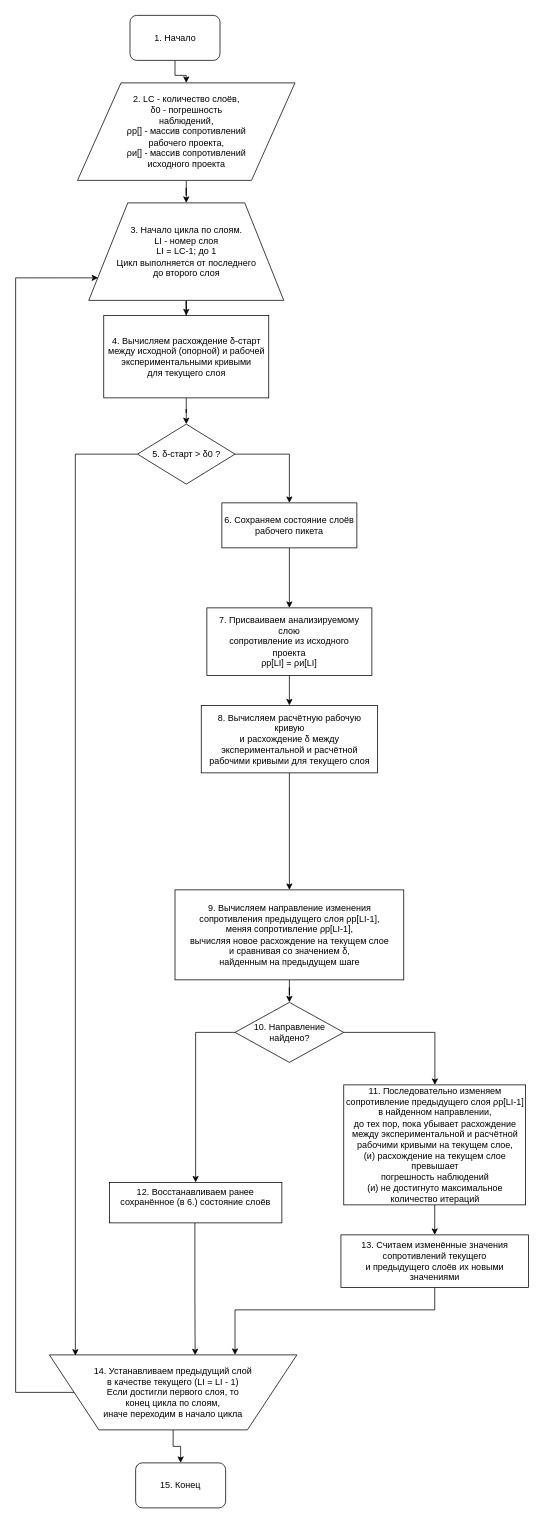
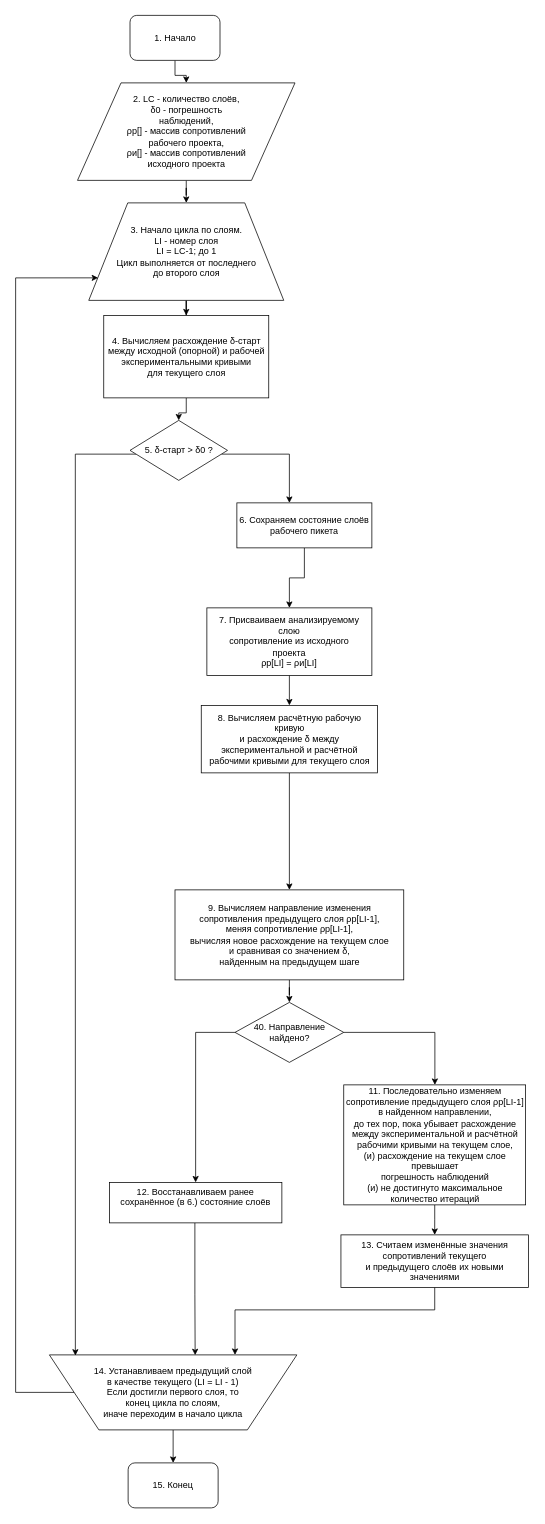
  <mxCell id="0" />
  <mxCell id="1" parent="0" />
  <mxCell id="2" value="" style="edgeStyle=orthogonalEdgeStyle;rounded=0;orthogonalLoop=1;jettySize=auto;html=1;" edge="1" parent="1" source="3" target="5"><mxGeometry relative="1" as="geometry" /></mxCell>
  <mxCell id="3" value="1. Начало" style="rounded=1;whiteSpace=wrap;html=1;" vertex="1" parent="1"><mxGeometry x="172.5" y="20" width="120" height="60" as="geometry" /></mxCell>
  <mxCell id="4" value="" style="edgeStyle=orthogonalEdgeStyle;rounded=0;orthogonalLoop=1;jettySize=auto;html=1;" edge="1" parent="1" source="5" target="7"><mxGeometry relative="1" as="geometry" /></mxCell>
  <mxCell id="5" value="&lt;div&gt;2. LC - количество слоёв,&lt;/div&gt;&lt;div&gt;δ0 - погрешность&lt;/div&gt;&lt;div&gt;наблюдений,&lt;/div&gt;&lt;div&gt;ρр[] - массив сопротивлений&lt;/div&gt;&lt;div&gt;рабочего проекта,&lt;/div&gt;&lt;div&gt;ρи[] - массив сопротивлений&lt;/div&gt;&lt;div&gt;исходного проекта&lt;/div&gt;" style="shape=parallelogram;perimeter=parallelogramPerimeter;whiteSpace=wrap;html=1;" vertex="1" parent="1"><mxGeometry x="102.5" y="110" width="290" height="130" as="geometry" /></mxCell>
  <mxCell id="6" value="" style="edgeStyle=orthogonalEdgeStyle;rounded=0;orthogonalLoop=1;jettySize=auto;html=1;" edge="1" parent="1" source="7" target="9"><mxGeometry relative="1" as="geometry" /></mxCell>
  <mxCell id="7" value="&lt;div&gt;3. Начало цикла по слоям.&lt;/div&gt;&lt;div&gt;LI - номер слоя&lt;/div&gt;&lt;div&gt;LI = LC-1; до 1&lt;/div&gt;&lt;div&gt;Цикл выполняется от последнего&lt;/div&gt;&lt;div&gt;до второго слоя&lt;/div&gt;" style="shape=trapezoid;perimeter=trapezoidPerimeter;whiteSpace=wrap;html=1;" vertex="1" parent="1"><mxGeometry x="117.5" y="270" width="260" height="130" as="geometry" /></mxCell>
  <mxCell id="8" value="" style="edgeStyle=orthogonalEdgeStyle;rounded=0;orthogonalLoop=1;jettySize=auto;html=1;" edge="1" parent="1" source="9" target="12"><mxGeometry relative="1" as="geometry" /></mxCell>
  <mxCell id="9" value="&lt;div&gt;4. Вычисляем расхождение δ-старт&lt;/div&gt;&lt;div&gt;между исходной (опорной) и рабочей&lt;/div&gt;&lt;div&gt;экспериментальными кривыми&lt;/div&gt;&lt;div&gt;для текущего слоя&lt;/div&gt;" style="rounded=0;whiteSpace=wrap;html=1;" vertex="1" parent="1"><mxGeometry x="137.5" y="420" width="220" height="110" as="geometry" /></mxCell>
  <mxCell id="10" style="edgeStyle=orthogonalEdgeStyle;rounded=0;orthogonalLoop=1;jettySize=auto;html=1;" edge="1" parent="1" source="12" target="14"><mxGeometry relative="1" as="geometry"><mxPoint x="390" y="660" as="targetPoint" /><Array as="points"><mxPoint x="385" y="605" /></Array></mxGeometry></mxCell>
  <mxCell id="11" style="edgeStyle=orthogonalEdgeStyle;rounded=0;orthogonalLoop=1;jettySize=auto;html=1;entryX=0.895;entryY=0.99;entryDx=0;entryDy=0;entryPerimeter=0;" edge="1" parent="1" source="12" target="32"><mxGeometry relative="1" as="geometry"><mxPoint x="100" y="1800" as="targetPoint" /><Array as="points"><mxPoint x="100" y="605" /></Array></mxGeometry></mxCell>
- <mxCell id="12" value="5. δ-старт &amp;gt; δ0 ?" style="rhombus;whiteSpace=wrap;html=1;" vertex="1" parent="1"><mxGeometry x="182.5" y="565" width="130" height="80" as="geometry" /></mxCell>
+ <mxCell id="12" value="5. δ-старт &amp;gt; δ0 ?" style="rhombus;whiteSpace=wrap;html=1;" vertex="1" parent="1"><mxGeometry x="172.5" y="560" width="130" height="80" as="geometry" /></mxCell>
  <mxCell id="13" style="edgeStyle=orthogonalEdgeStyle;rounded=0;orthogonalLoop=1;jettySize=auto;html=1;exitX=0.5;exitY=1;exitDx=0;exitDy=0;entryX=0.5;entryY=0;entryDx=0;entryDy=0;" edge="1" parent="1" source="14" target="16"><mxGeometry relative="1" as="geometry" /></mxCell>
- <mxCell id="14" value="&lt;div&gt;6. Сохраняем состояние слоёв рабочего пикета&lt;/div&gt;" style="rounded=0;whiteSpace=wrap;html=1;" vertex="1" parent="1"><mxGeometry x="295" y="670" width="180" height="60" as="geometry" /></mxCell>
+ <mxCell id="14" value="&lt;div&gt;6. Сохраняем состояние слоёв рабочего пикета&lt;/div&gt;" style="rounded=0;whiteSpace=wrap;html=1;" vertex="1" parent="1"><mxGeometry x="315" y="670" width="180" height="60" as="geometry" /></mxCell>
  <mxCell id="15" style="edgeStyle=orthogonalEdgeStyle;rounded=0;orthogonalLoop=1;jettySize=auto;html=1;entryX=0.5;entryY=0;entryDx=0;entryDy=0;" edge="1" parent="1" source="16" target="18"><mxGeometry relative="1" as="geometry" /></mxCell>
  <mxCell id="16" value="&lt;div&gt;7. Присваиваем анализируемому слою&lt;/div&gt;&lt;div&gt;сопротивление из исходного&lt;/div&gt;&lt;div&gt;проекта&lt;/div&gt;&lt;div&gt;ρp[LI] = ρи[LI]&lt;/div&gt;" style="rounded=0;whiteSpace=wrap;html=1;" vertex="1" parent="1"><mxGeometry x="275" y="810" width="220" height="90" as="geometry" /></mxCell>
  <mxCell id="17" style="edgeStyle=orthogonalEdgeStyle;rounded=0;orthogonalLoop=1;jettySize=auto;html=1;entryX=0.5;entryY=0;entryDx=0;entryDy=0;" edge="1" parent="1" source="18" target="20"><mxGeometry relative="1" as="geometry" /></mxCell>
  <mxCell id="18" value="&lt;div style=&quot;white-space: normal&quot;&gt;8. Вычисляем расчётную рабочую кривую&lt;/div&gt;&lt;div style=&quot;white-space: normal&quot;&gt;и расхождение δ между&lt;/div&gt;&lt;div style=&quot;white-space: normal&quot;&gt;экспериментальной и расчётной&lt;/div&gt;&lt;div style=&quot;white-space: normal&quot;&gt;рабочими кривыми для текущего слоя&lt;/div&gt;" style="rounded=0;whiteSpace=wrap;html=1;" vertex="1" parent="1"><mxGeometry x="267.5" y="940" width="235" height="90" as="geometry" /></mxCell>
  <mxCell id="19" style="edgeStyle=orthogonalEdgeStyle;rounded=0;orthogonalLoop=1;jettySize=auto;html=1;entryX=0.5;entryY=0;entryDx=0;entryDy=0;" edge="1" parent="1" source="20" target="23"><mxGeometry relative="1" as="geometry" /></mxCell>
  <mxCell id="20" value="&lt;div&gt;9. Вычисляем направление изменения&lt;/div&gt;&lt;div&gt;сопротивления предыдущего слоя ρр[LI-1],&lt;/div&gt;&lt;div&gt;меняя сопротивление ρр[LI-1],&lt;/div&gt;&lt;div&gt;вычисляя новое расхождение на текущем слое&lt;/div&gt;&lt;div&gt;и сравнивая со значением δ,&lt;/div&gt;&lt;div&gt;найденным на предыдущем шаге&lt;/div&gt;" style="rounded=0;whiteSpace=wrap;html=1;" vertex="1" parent="1"><mxGeometry x="232.5" y="1186" width="305" height="120" as="geometry" /></mxCell>
  <mxCell id="21" style="edgeStyle=orthogonalEdgeStyle;rounded=0;orthogonalLoop=1;jettySize=auto;html=1;" edge="1" parent="1" source="23" target="25"><mxGeometry relative="1" as="geometry"><Array as="points"><mxPoint x="385" y="1376" /><mxPoint x="579" y="1376" /></Array></mxGeometry></mxCell>
  <mxCell id="22" style="edgeStyle=orthogonalEdgeStyle;rounded=0;orthogonalLoop=1;jettySize=auto;html=1;exitX=0;exitY=0.5;exitDx=0;exitDy=0;" edge="1" parent="1" source="23" target="29"><mxGeometry relative="1" as="geometry" /></mxCell>
- <mxCell id="23" value="10. Направление найдено?" style="rhombus;whiteSpace=wrap;html=1;" vertex="1" parent="1"><mxGeometry x="312.5" y="1336" width="145" height="80" as="geometry" /></mxCell>
+ <mxCell id="23" value="40. Направление найдено?" style="rhombus;whiteSpace=wrap;html=1;" vertex="1" parent="1"><mxGeometry x="312.5" y="1336" width="145" height="80" as="geometry" /></mxCell>
  <mxCell id="24" style="edgeStyle=orthogonalEdgeStyle;rounded=0;orthogonalLoop=1;jettySize=auto;html=1;entryX=0.5;entryY=0;entryDx=0;entryDy=0;" edge="1" parent="1" source="25" target="27"><mxGeometry relative="1" as="geometry" /></mxCell>
  <mxCell id="25" value="&lt;div&gt;11. Последовательно изменяем&lt;/div&gt;&lt;div&gt;сопротивление предыдущего слоя ρр[LI-1]&lt;/div&gt;&lt;div&gt;в найденном направлении,&lt;/div&gt;&lt;div&gt;до тех пор, пока убывает расхождение&lt;/div&gt;&lt;div&gt;между экспериментальной и расчётной&lt;/div&gt;&lt;div&gt;рабочими кривыми на текущем слое,&lt;/div&gt;&lt;div&gt;(и) расхождение на текущем слое превышает&lt;/div&gt;&lt;div&gt;погрешность наблюдений&lt;/div&gt;&lt;div&gt;(и) не достигнуто максимальное&lt;/div&gt;&lt;div&gt;количество итераций&lt;/div&gt;" style="rounded=0;whiteSpace=wrap;html=1;" vertex="1" parent="1"><mxGeometry x="457.5" y="1446" width="242.5" height="160" as="geometry" /></mxCell>
  <mxCell id="26" style="edgeStyle=orthogonalEdgeStyle;rounded=0;orthogonalLoop=1;jettySize=auto;html=1;entryX=0.25;entryY=1;entryDx=0;entryDy=0;" edge="1" parent="1" source="27" target="32"><mxGeometry relative="1" as="geometry"><Array as="points"><mxPoint x="579" y="1746" /><mxPoint x="313" y="1746" /></Array></mxGeometry></mxCell>
  <mxCell id="27" value="&lt;div&gt;13. Считаем изменённые значения&lt;/div&gt;&lt;div&gt;сопротивлений текущего&lt;/div&gt;&lt;div&gt;и предыдущего слоёв их новыми значениями&lt;/div&gt;" style="rounded=0;whiteSpace=wrap;html=1;" vertex="1" parent="1"><mxGeometry x="453.75" y="1646" width="250" height="70" as="geometry" /></mxCell>
  <mxCell id="28" style="edgeStyle=orthogonalEdgeStyle;rounded=0;orthogonalLoop=1;jettySize=auto;html=1;entryX=0.411;entryY=0.996;entryDx=0;entryDy=0;entryPerimeter=0;" edge="1" parent="1" source="29" target="32"><mxGeometry relative="1" as="geometry"><mxPoint x="260" y="1766" as="targetPoint" /><Array as="points"><mxPoint x="259" y="1726" /><mxPoint x="259" y="1726" /></Array></mxGeometry></mxCell>
  <mxCell id="29" value="&lt;div&gt;12. Восстанавливаем ранее сохранённое (в 6.) состояние слоёв&lt;/div&gt;&lt;div&gt;&lt;br&gt;&lt;/div&gt;" style="rounded=0;whiteSpace=wrap;html=1;" vertex="1" parent="1"><mxGeometry x="145" y="1576" width="230" height="54" as="geometry" /></mxCell>
  <mxCell id="30" style="edgeStyle=orthogonalEdgeStyle;rounded=0;orthogonalLoop=1;jettySize=auto;html=1;entryX=0.048;entryY=0.769;entryDx=0;entryDy=0;entryPerimeter=0;" edge="1" parent="1" source="32" target="7"><mxGeometry relative="1" as="geometry"><mxPoint x="30" y="370" as="targetPoint" /><Array as="points"><mxPoint x="20" y="1856" /><mxPoint x="20" y="370" /></Array></mxGeometry></mxCell>
  <mxCell id="31" style="edgeStyle=orthogonalEdgeStyle;rounded=0;orthogonalLoop=1;jettySize=auto;html=1;" edge="1" parent="1" source="32" target="33"><mxGeometry relative="1" as="geometry" /></mxCell>
  <mxCell id="32" value="&lt;div&gt;14. Устанавливаем предыдущий слой&lt;/div&gt;&lt;div&gt;в качестве текущего (LI = LI - 1)&lt;/div&gt;&lt;div&gt;Если достигли первого слоя, то&lt;/div&gt;&lt;div&gt;конец цикла по слоям,&lt;/div&gt;&lt;div&gt;иначе переходим в начало цикла&lt;/div&gt;" style="shape=trapezoid;perimeter=trapezoidPerimeter;whiteSpace=wrap;html=1;direction=west;" vertex="1" parent="1"><mxGeometry x="65" y="1806" width="330" height="100" as="geometry" /></mxCell>
- <mxCell id="33" value="15. Конец" style="rounded=1;whiteSpace=wrap;html=1;" vertex="1" parent="1"><mxGeometry x="180" y="1950" width="120" height="60" as="geometry" /></mxCell>
+ <mxCell id="33" value="15. Конец" style="rounded=1;whiteSpace=wrap;html=1;" vertex="1" parent="1"><mxGeometry x="170" y="1950" width="120" height="60" as="geometry" /></mxCell>
